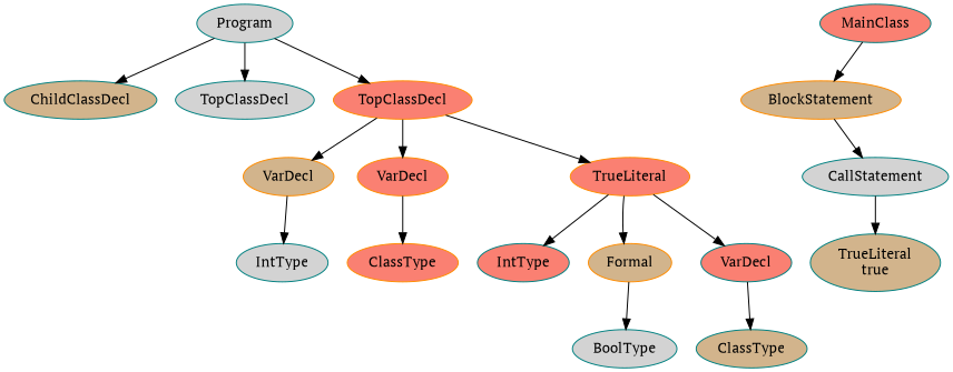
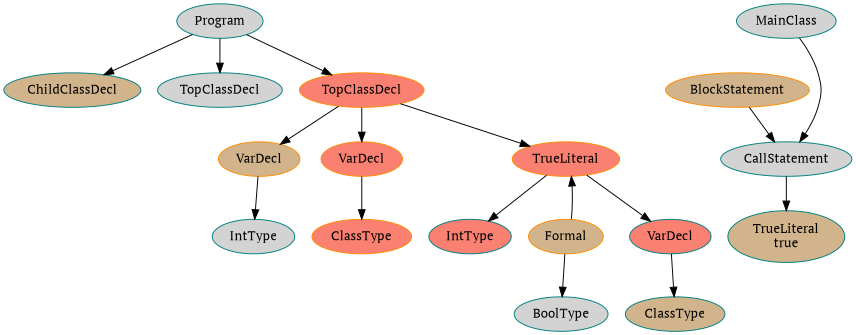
  digraph {
    fontname="PT Serif"
    node [color=teal fillcolor=salmon fontname="PT Serif" style=filled]
    edge [fontname="PT Serif"]
    n1 [fillcolor=lightgrey label=Program]
    n2 [fillcolor=tan label=ChildClassDecl]
    n3 [fillcolor=lightgrey label=TopClassDecl]
    n4 [color=darkorange label=TopClassDecl]
-   n5 [label=MainClass]
+   n5 [fillcolor=lightgrey label=MainClass]
    n6 [color=darkorange fillcolor=tan label=BlockStatement]
    n7 [color=darkorange fillcolor=tan label=VarDecl]
    n8 [color=darkorange label=VarDecl]
    n9 [color=darkorange label=TrueLiteral]
    n10 [fillcolor=lightgrey label=CallStatement]
    n11 [fillcolor=tan label="TrueLiteral\ntrue"]
    n12 [fillcolor=lightgrey label=IntType]
    n13 [color=darkorange label=ClassType]
    n14 [label=IntType]
    n15 [color=darkorange fillcolor=tan label=Formal]
    n16 [label=VarDecl]
    n17 [fillcolor=lightgrey label=BoolType]
    n18 [fillcolor=tan label=ClassType]
    n1 -> n2
    n1 -> n3
    n1 -> n4
    n4 -> n7
    n4 -> n8
    n4 -> n9
-   n5 -> n6
+   n5 -> n10
    n6 -> n10
    n7 -> n12
    n8 -> n13
    n9 -> n14
-   n9 -> n15
+   n15 -> n9
    n9 -> n16
    n10 -> n11
    n15 -> n17
    n16 -> n18
  }
